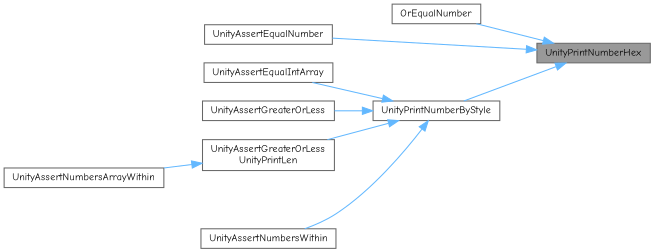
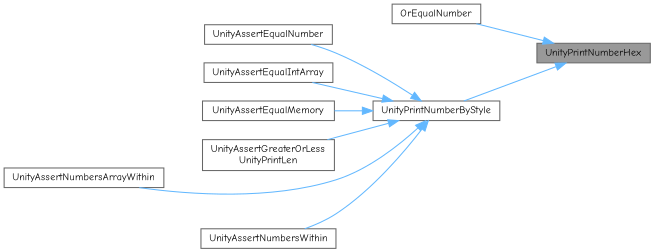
  digraph {
    fontname="Comic Neue"
    rankdir=RL
    node [color=grey40 fillcolor=white fontname="Comic Neue" fontsize=10 shape=box style=filled]
    edge [color=steelblue1 dir=back fontname="Comic Neue" fontsize=10 labelfontname=Helvetica labelfontsize=10 style=solid]
    n1 [color=gray40 fillcolor=grey60 fontcolor=black height=0.2 label=UnityPrintNumberHex width=0.4]
    n2 [height=0.2 label=OrEqualNumber width=0.4]
    n3 [height=0.2 label=UnityPrintNumberByStyle width=0.4]
    n4 [height=0.2 label=UnityAssertEqualIntArray width=0.4]
-   n5 [height=0.2 label=UnityAssertGreaterOrLess width=0.4]
+   n5 [height=0.2 label=UnityAssertEqualMemory width=0.4]
    n6 [height=0.2 label=UnityAssertEqualNumber width=0.4]
    n7 [height=0.2 label="UnityAssertGreaterOrLess\lUnityPrintLen" width=0.4]
    n8 [height=0.2 label=UnityAssertNumbersArrayWithin width=0.4]
    n9 [height=0.2 label=UnityAssertNumbersWithin width=0.4]
    n1 -> n2
    n1 -> n3
    n3 -> n4
    n3 -> n5
-   n1 -> n6
+   n3 -> n6
    n3 -> n7
-   n7 -> n8
+   n3 -> n8
    n3 -> n9
  }
